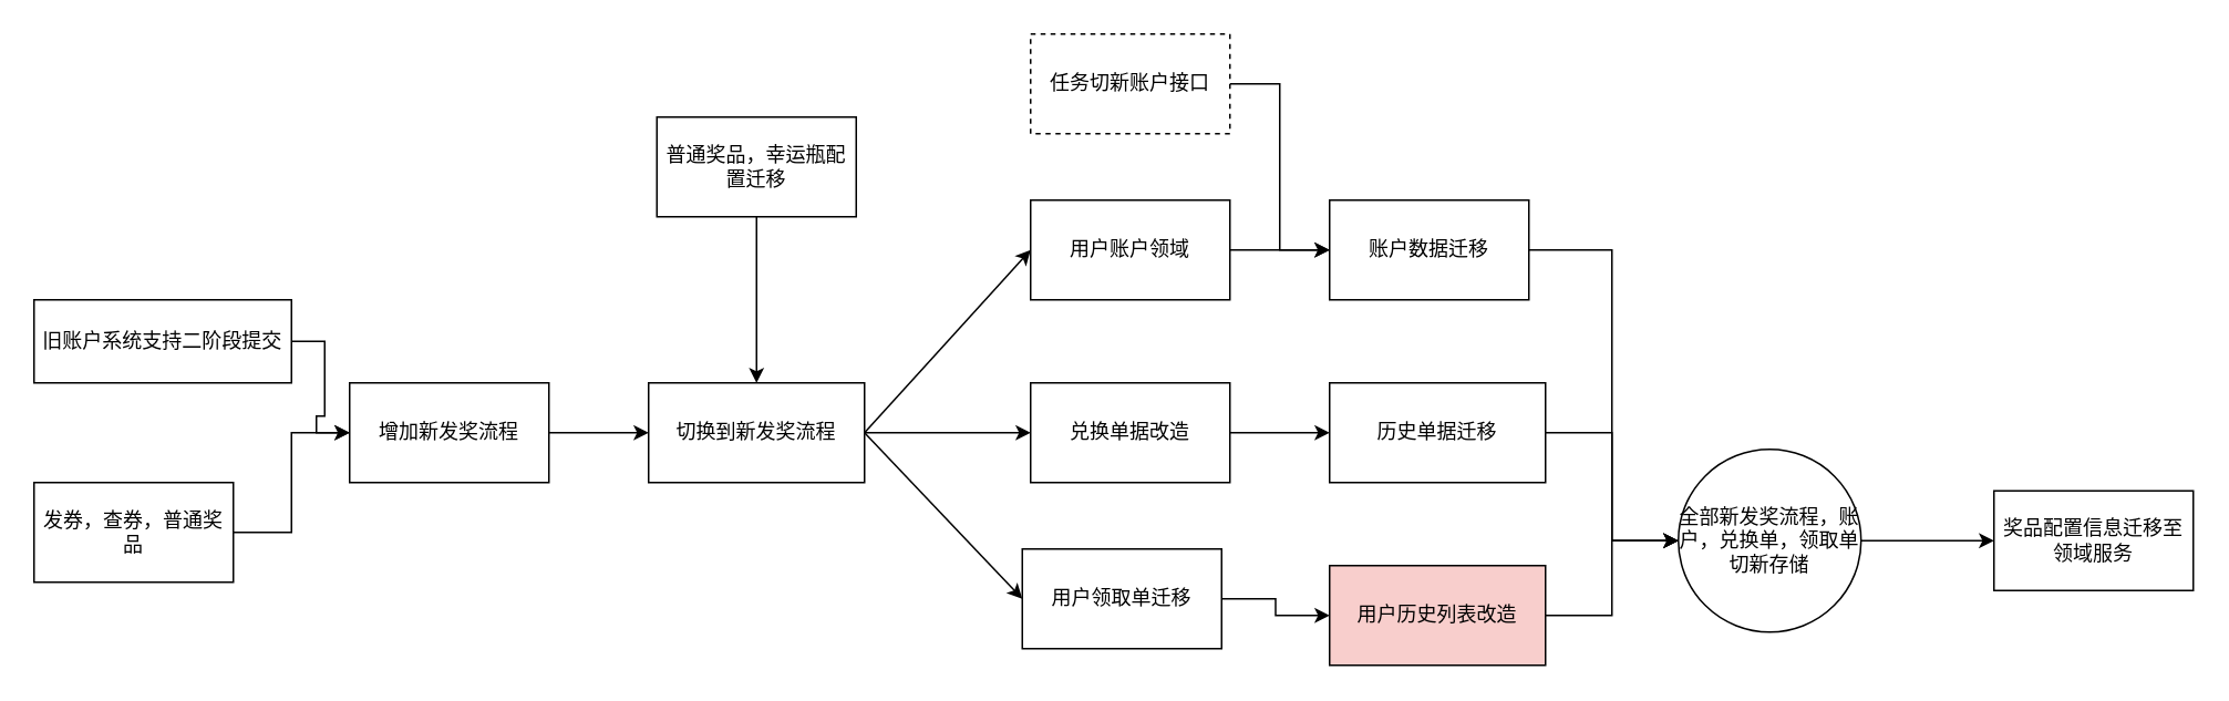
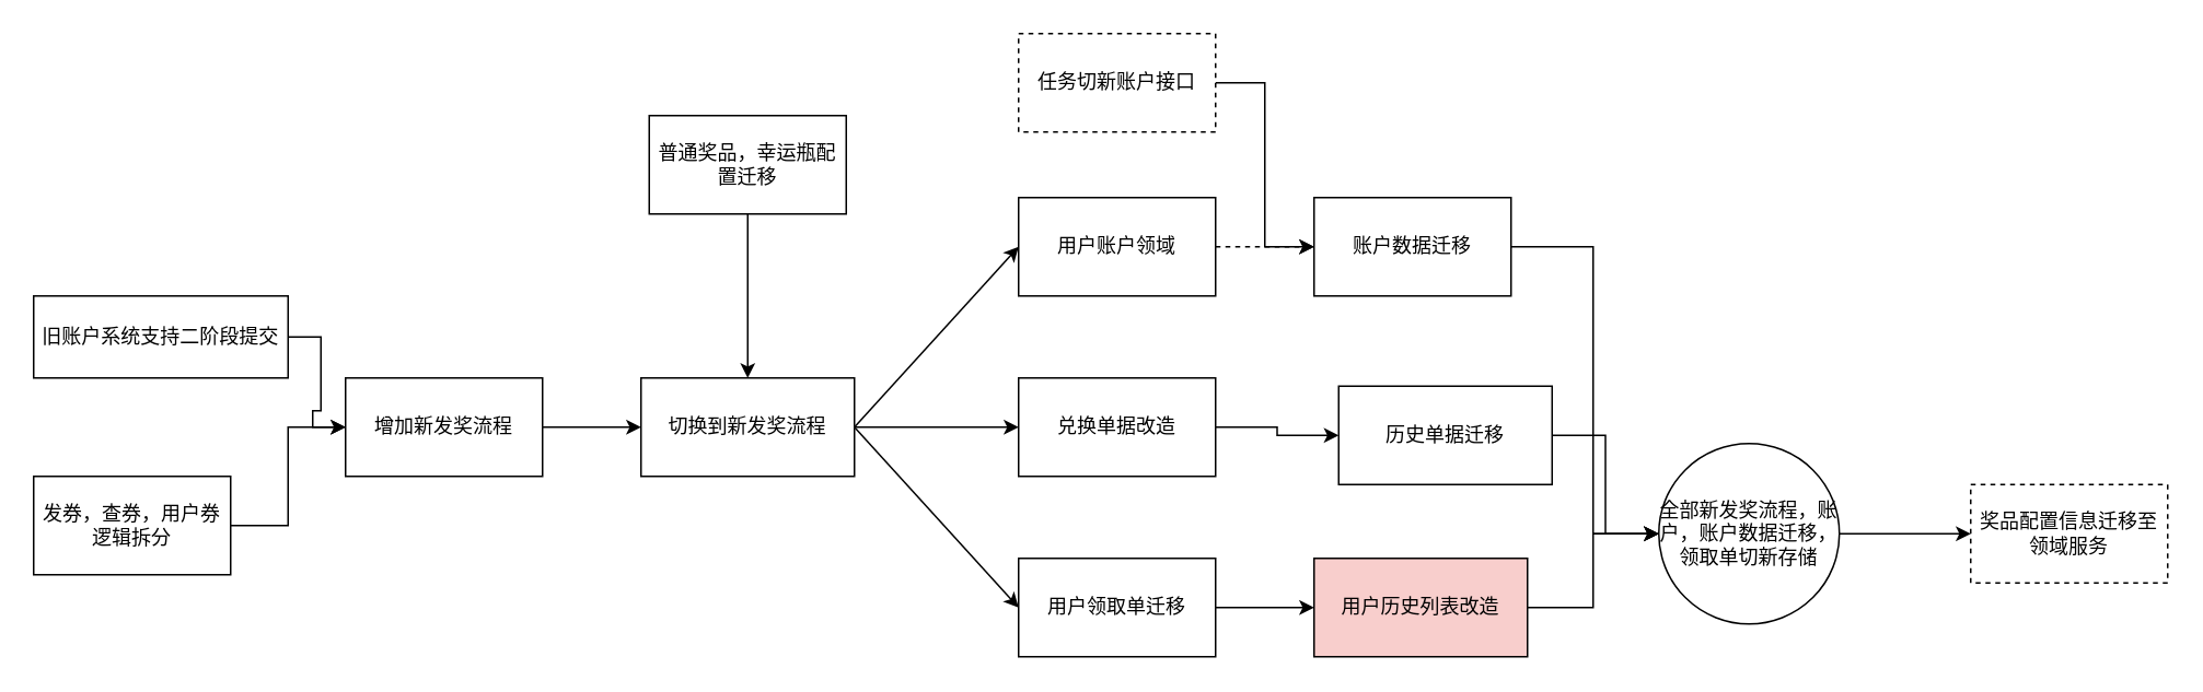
  <mxCell id="0" />
  <mxCell id="1" parent="0" />
  <mxCell id="2" value="" style="edgeStyle=orthogonalEdgeStyle;rounded=0;orthogonalLoop=1;jettySize=auto;html=1;" edge="1" parent="1" source="3" target="6"><mxGeometry relative="1" as="geometry" /></mxCell>
  <mxCell id="3" value="旧账户系统支持二阶段提交" style="rounded=0;whiteSpace=wrap;html=1;" vertex="1" parent="1"><mxGeometry x="20" y="180" width="155" height="50" as="geometry" /></mxCell>
  <mxCell id="4" value="" style="edgeStyle=orthogonalEdgeStyle;rounded=0;orthogonalLoop=1;jettySize=auto;html=1;" edge="1" parent="1" source="5" target="6"><mxGeometry relative="1" as="geometry" /></mxCell>
- <mxCell id="5" value="发券，查券，普通奖品" style="rounded=0;whiteSpace=wrap;html=1;" vertex="1" parent="1"><mxGeometry x="20" y="290" width="120" height="60" as="geometry" /></mxCell>
+ <mxCell id="5" value="发券，查券，用户券逻辑拆分" style="rounded=0;whiteSpace=wrap;html=1;" vertex="1" parent="1"><mxGeometry x="20" y="290" width="120" height="60" as="geometry" /></mxCell>
  <mxCell id="6" value="增加新发奖流程" style="rounded=0;whiteSpace=wrap;html=1;" vertex="1" parent="1"><mxGeometry x="210" y="230" width="120" height="60" as="geometry" /></mxCell>
  <mxCell id="7" value="" style="edgeStyle=orthogonalEdgeStyle;rounded=0;orthogonalLoop=1;jettySize=auto;html=1;" edge="1" parent="1" source="8" target="12"><mxGeometry relative="1" as="geometry" /></mxCell>
- <mxCell id="8" value="用户领取单迁移" style="rounded=0;whiteSpace=wrap;html=1;" vertex="1" parent="1"><mxGeometry x="615" y="330" width="120" height="60" as="geometry" /></mxCell>
+ <mxCell id="8" value="用户领取单迁移" style="rounded=0;whiteSpace=wrap;html=1;" vertex="1" parent="1"><mxGeometry x="620" y="340" width="120" height="60" as="geometry" /></mxCell>
  <mxCell id="9" value="" style="edgeStyle=orthogonalEdgeStyle;rounded=0;orthogonalLoop=1;jettySize=auto;html=1;" edge="1" parent="1" source="10" target="14"><mxGeometry relative="1" as="geometry" /></mxCell>
  <mxCell id="10" value="兑换单据改造" style="rounded=0;whiteSpace=wrap;html=1;" vertex="1" parent="1"><mxGeometry x="620" y="230" width="120" height="60" as="geometry" /></mxCell>
  <mxCell id="11" value="" style="edgeStyle=orthogonalEdgeStyle;rounded=0;orthogonalLoop=1;jettySize=auto;html=1;entryX=0;entryY=0.5;entryDx=0;entryDy=0;" edge="1" parent="1" source="12" target="24"><mxGeometry relative="1" as="geometry"><mxPoint x="1040" y="310" as="targetPoint" /></mxGeometry></mxCell>
  <mxCell id="12" value="用户历史列表改造" style="rounded=0;whiteSpace=wrap;html=1;fillColor=#f8cecc;" vertex="1" parent="1"><mxGeometry x="800" y="340" width="130" height="60" as="geometry" /></mxCell>
  <mxCell id="13" style="edgeStyle=orthogonalEdgeStyle;rounded=0;orthogonalLoop=1;jettySize=auto;html=1;entryX=0;entryY=0.5;entryDx=0;entryDy=0;" edge="1" parent="1" source="14" target="24"><mxGeometry relative="1" as="geometry"><mxPoint x="1010" y="310" as="targetPoint" /></mxGeometry></mxCell>
- <mxCell id="14" value="历史单据迁移" style="rounded=0;whiteSpace=wrap;html=1;" vertex="1" parent="1"><mxGeometry x="800" y="230" width="130" height="60" as="geometry" /></mxCell>
- <mxCell id="15" value="" style="edgeStyle=orthogonalEdgeStyle;rounded=0;orthogonalLoop=1;jettySize=auto;html=1;" edge="1" parent="1" source="16" target="18"><mxGeometry relative="1" as="geometry" /></mxCell>
+ <mxCell id="14" value="历史单据迁移" style="rounded=0;whiteSpace=wrap;html=1;" vertex="1" parent="1"><mxGeometry x="815" y="235" width="130" height="60" as="geometry" /></mxCell>
+ <mxCell id="15" value="" style="edgeStyle=orthogonalEdgeStyle;rounded=0;orthogonalLoop=1;jettySize=auto;html=1;dashed=1;" edge="1" parent="1" source="16" target="18"><mxGeometry relative="1" as="geometry" /></mxCell>
  <mxCell id="16" value="用户账户领域" style="rounded=0;whiteSpace=wrap;html=1;" vertex="1" parent="1"><mxGeometry x="620" y="120" width="120" height="60" as="geometry" /></mxCell>
  <mxCell id="17" style="edgeStyle=orthogonalEdgeStyle;rounded=0;orthogonalLoop=1;jettySize=auto;html=1;entryX=0;entryY=0.5;entryDx=0;entryDy=0;" edge="1" parent="1" source="18" target="24"><mxGeometry relative="1" as="geometry"><Array as="points"><mxPoint x="970" y="150" /><mxPoint x="970" y="325" /></Array></mxGeometry></mxCell>
  <mxCell id="18" value="账户数据迁移" style="rounded=0;whiteSpace=wrap;html=1;" vertex="1" parent="1"><mxGeometry x="800" y="120" width="120" height="60" as="geometry" /></mxCell>
  <mxCell id="19" value="" style="edgeStyle=orthogonalEdgeStyle;rounded=0;orthogonalLoop=1;jettySize=auto;html=1;" edge="1" parent="1" source="20" target="21"><mxGeometry relative="1" as="geometry" /></mxCell>
  <mxCell id="20" value="普通奖品，幸运瓶配置迁移" style="rounded=0;whiteSpace=wrap;html=1;" vertex="1" parent="1"><mxGeometry x="395" y="70" width="120" height="60" as="geometry" /></mxCell>
  <mxCell id="21" value="切换到新发奖流程" style="rounded=0;whiteSpace=wrap;html=1;" vertex="1" parent="1"><mxGeometry x="390" y="230" width="130" height="60" as="geometry" /></mxCell>
- <mxCell id="22" value="奖品配置信息迁移至领域服务" style="rounded=0;whiteSpace=wrap;html=1;" vertex="1" parent="1"><mxGeometry x="1200" y="295" width="120" height="60" as="geometry" /></mxCell>
+ <mxCell id="22" value="奖品配置信息迁移至领域服务" style="rounded=0;whiteSpace=wrap;html=1;dashed=1;" vertex="1" parent="1"><mxGeometry x="1200" y="295" width="120" height="60" as="geometry" /></mxCell>
  <mxCell id="23" value="" style="edgeStyle=orthogonalEdgeStyle;rounded=0;orthogonalLoop=1;jettySize=auto;html=1;" edge="1" parent="1" source="24" target="22"><mxGeometry relative="1" as="geometry" /></mxCell>
- <mxCell id="24" value="全部新发奖流程，账户，兑换单，领取单切新存储" style="ellipse;whiteSpace=wrap;html=1;aspect=fixed;" vertex="1" parent="1"><mxGeometry x="1010" y="270" width="110" height="110" as="geometry" /></mxCell>
+ <mxCell id="24" value="全部新发奖流程，账户，账户数据迁移，领取单切新存储" style="ellipse;whiteSpace=wrap;html=1;aspect=fixed;" vertex="1" parent="1"><mxGeometry x="1010" y="270" width="110" height="110" as="geometry" /></mxCell>
  <mxCell id="25" value="" style="endArrow=classic;html=1;exitX=1;exitY=0.5;exitDx=0;exitDy=0;" edge="1" parent="1" source="6" target="21"><mxGeometry width="50" height="50" relative="1" as="geometry"><mxPoint x="660" y="340" as="sourcePoint" /><mxPoint x="710" y="290" as="targetPoint" /></mxGeometry></mxCell>
  <mxCell id="26" style="edgeStyle=orthogonalEdgeStyle;rounded=0;orthogonalLoop=1;jettySize=auto;html=1;entryX=0;entryY=0.5;entryDx=0;entryDy=0;" edge="1" parent="1" source="27" target="18"><mxGeometry relative="1" as="geometry" /></mxCell>
  <mxCell id="27" value="任务切新账户接口" style="rounded=0;whiteSpace=wrap;html=1;dashed=1;" vertex="1" parent="1"><mxGeometry x="620" y="20" width="120" height="60" as="geometry" /></mxCell>
  <mxCell id="28" value="" style="endArrow=classic;html=1;exitX=1;exitY=0.5;exitDx=0;exitDy=0;entryX=0;entryY=0.5;entryDx=0;entryDy=0;" edge="1" parent="1" source="21" target="16"><mxGeometry width="50" height="50" relative="1" as="geometry"><mxPoint x="660" y="340" as="sourcePoint" /><mxPoint x="710" y="290" as="targetPoint" /></mxGeometry></mxCell>
  <mxCell id="29" value="" style="endArrow=classic;html=1;exitX=1;exitY=0.5;exitDx=0;exitDy=0;entryX=0;entryY=0.5;entryDx=0;entryDy=0;" edge="1" parent="1" source="21" target="10"><mxGeometry width="50" height="50" relative="1" as="geometry"><mxPoint x="660" y="340" as="sourcePoint" /><mxPoint x="620" y="270" as="targetPoint" /></mxGeometry></mxCell>
  <mxCell id="30" value="" style="endArrow=classic;html=1;entryX=0;entryY=0.5;entryDx=0;entryDy=0;" edge="1" parent="1" target="8"><mxGeometry width="50" height="50" relative="1" as="geometry"><mxPoint x="520" y="260" as="sourcePoint" /><mxPoint x="710" y="290" as="targetPoint" /></mxGeometry></mxCell>
